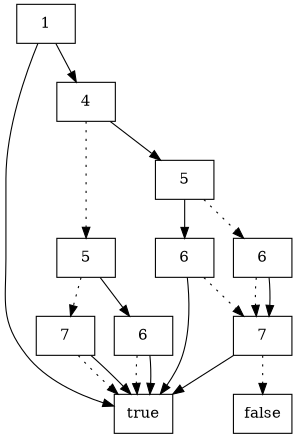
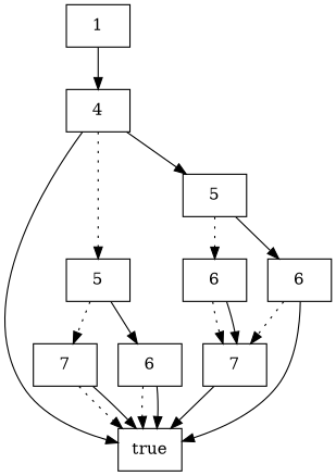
  digraph {
    node [shape=cercle]
    n1 [label=1]
    n2 [label=4]
    n3 [label=true]
    n4 [label=5]
    n5 [label=5]
    n6 [label=7]
    n7 [label=6]
    n8 [label=6]
    n9 [label=6]
    n10 [label=7]
-   n11 [label=false]
    n1 -> n2 [style=solid]
-   n1 -> n3
+   n2 -> n3
    n2 -> n4 [style=dotted]
    n2 -> n5
    n4 -> n6 [style=dotted]
    n4 -> n7
    n5 -> n8 [style=dotted]
    n5 -> n9
    n6 -> n3 [style=dotted]
    n6 -> n3
    n7 -> n3 [style=dotted]
    n7 -> n3
    n8 -> n10 [style=dotted]
    n8 -> n10
    n9 -> n3
    n9 -> n10 [style=dotted]
    n10 -> n3
-   n10 -> n11 [style=dotted]
  }
